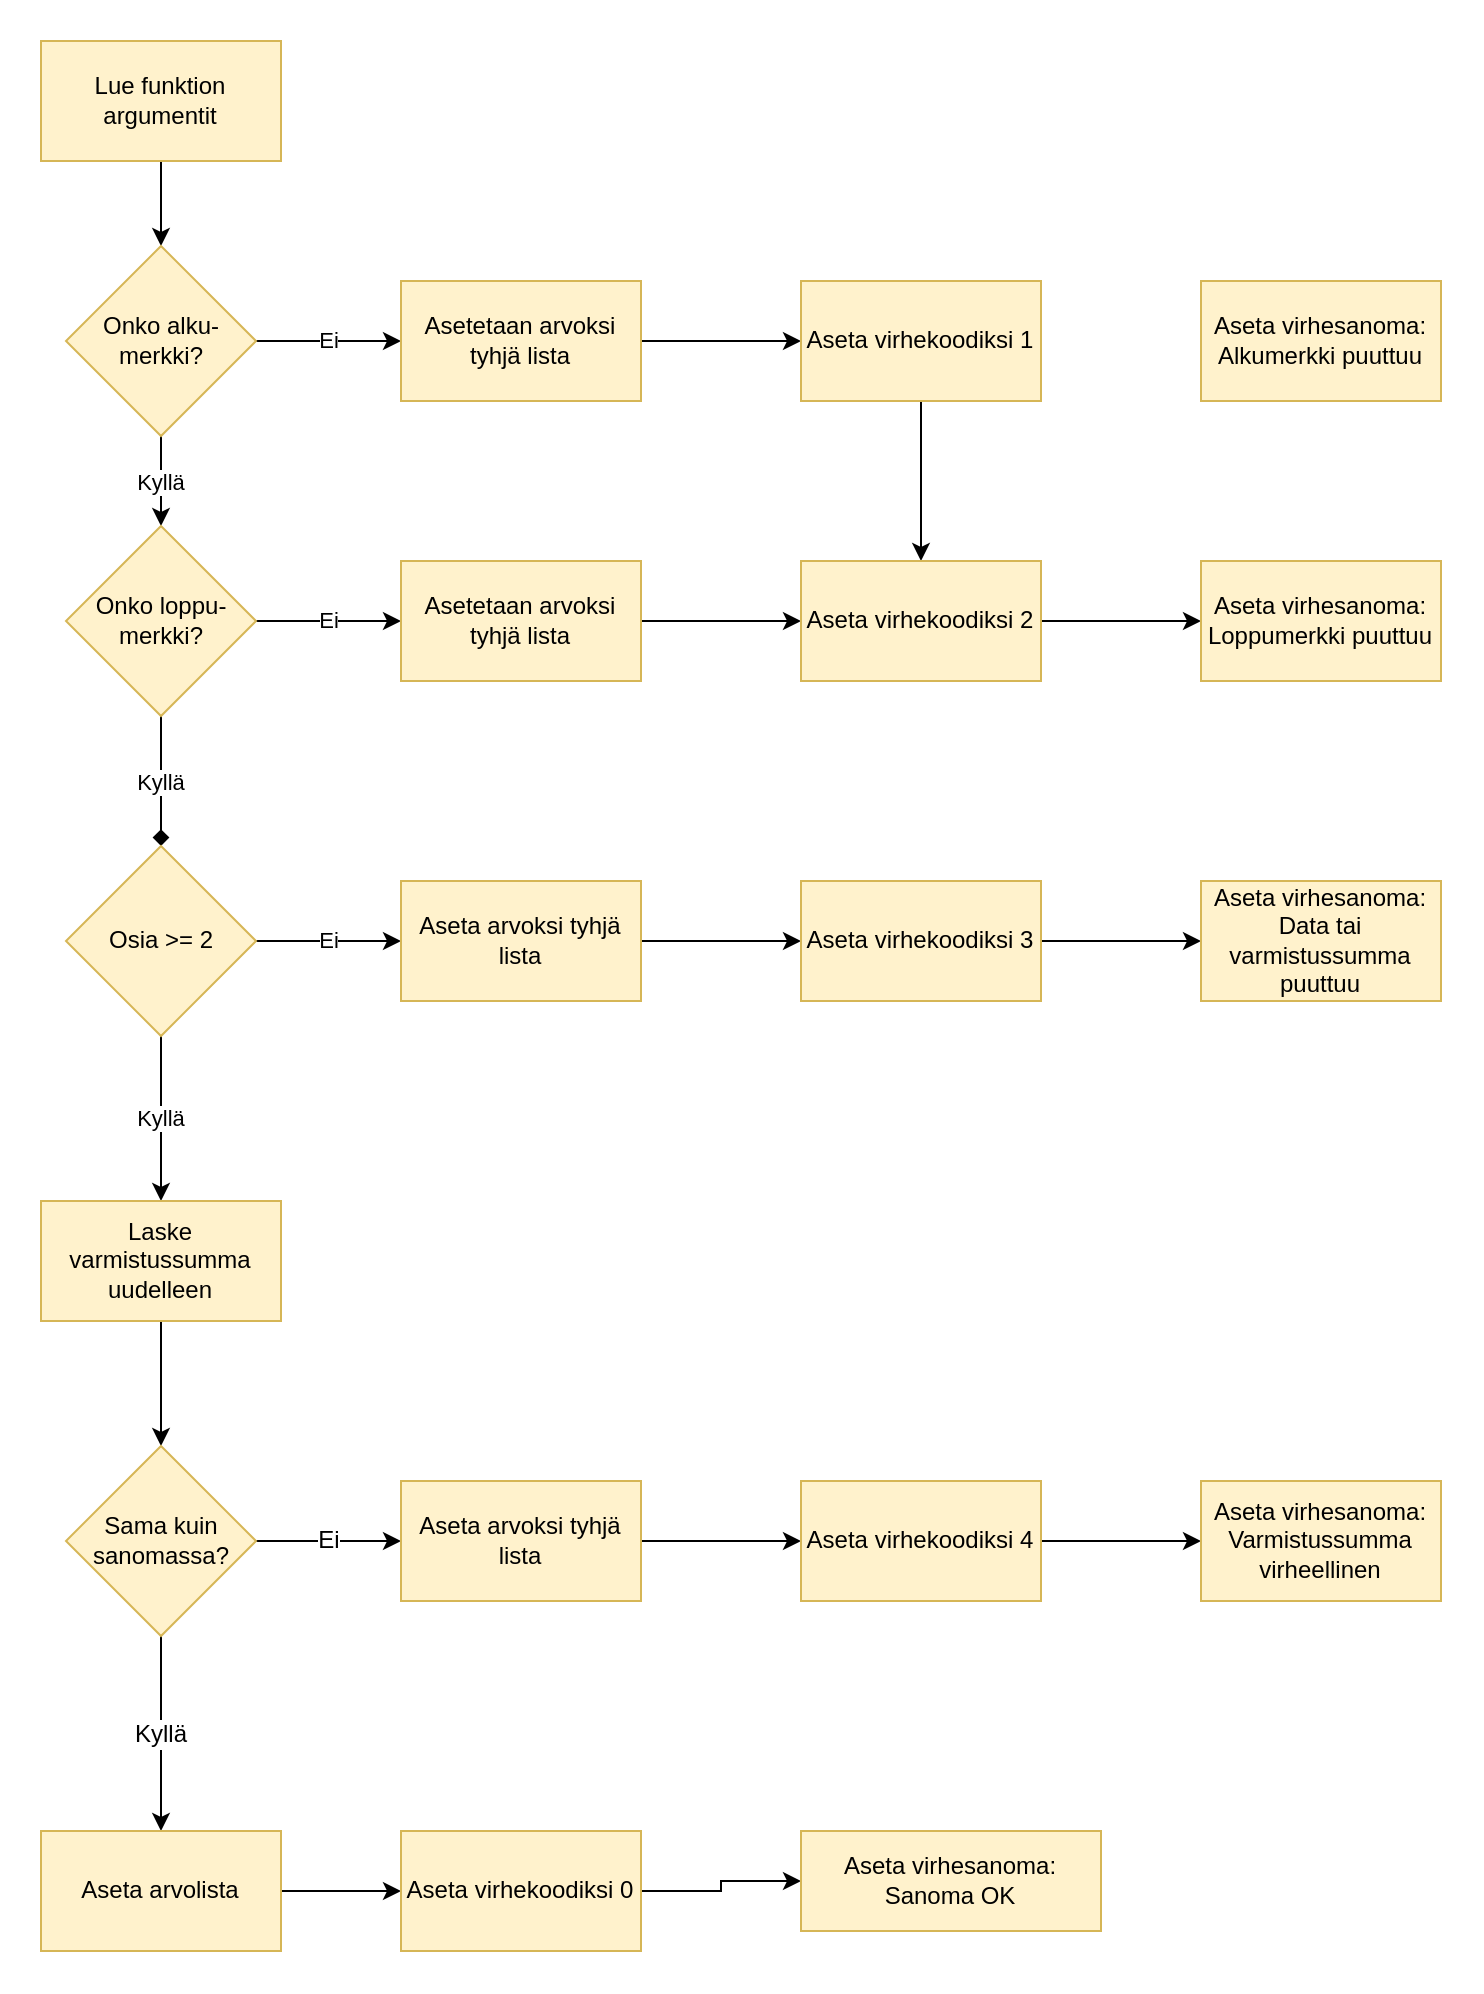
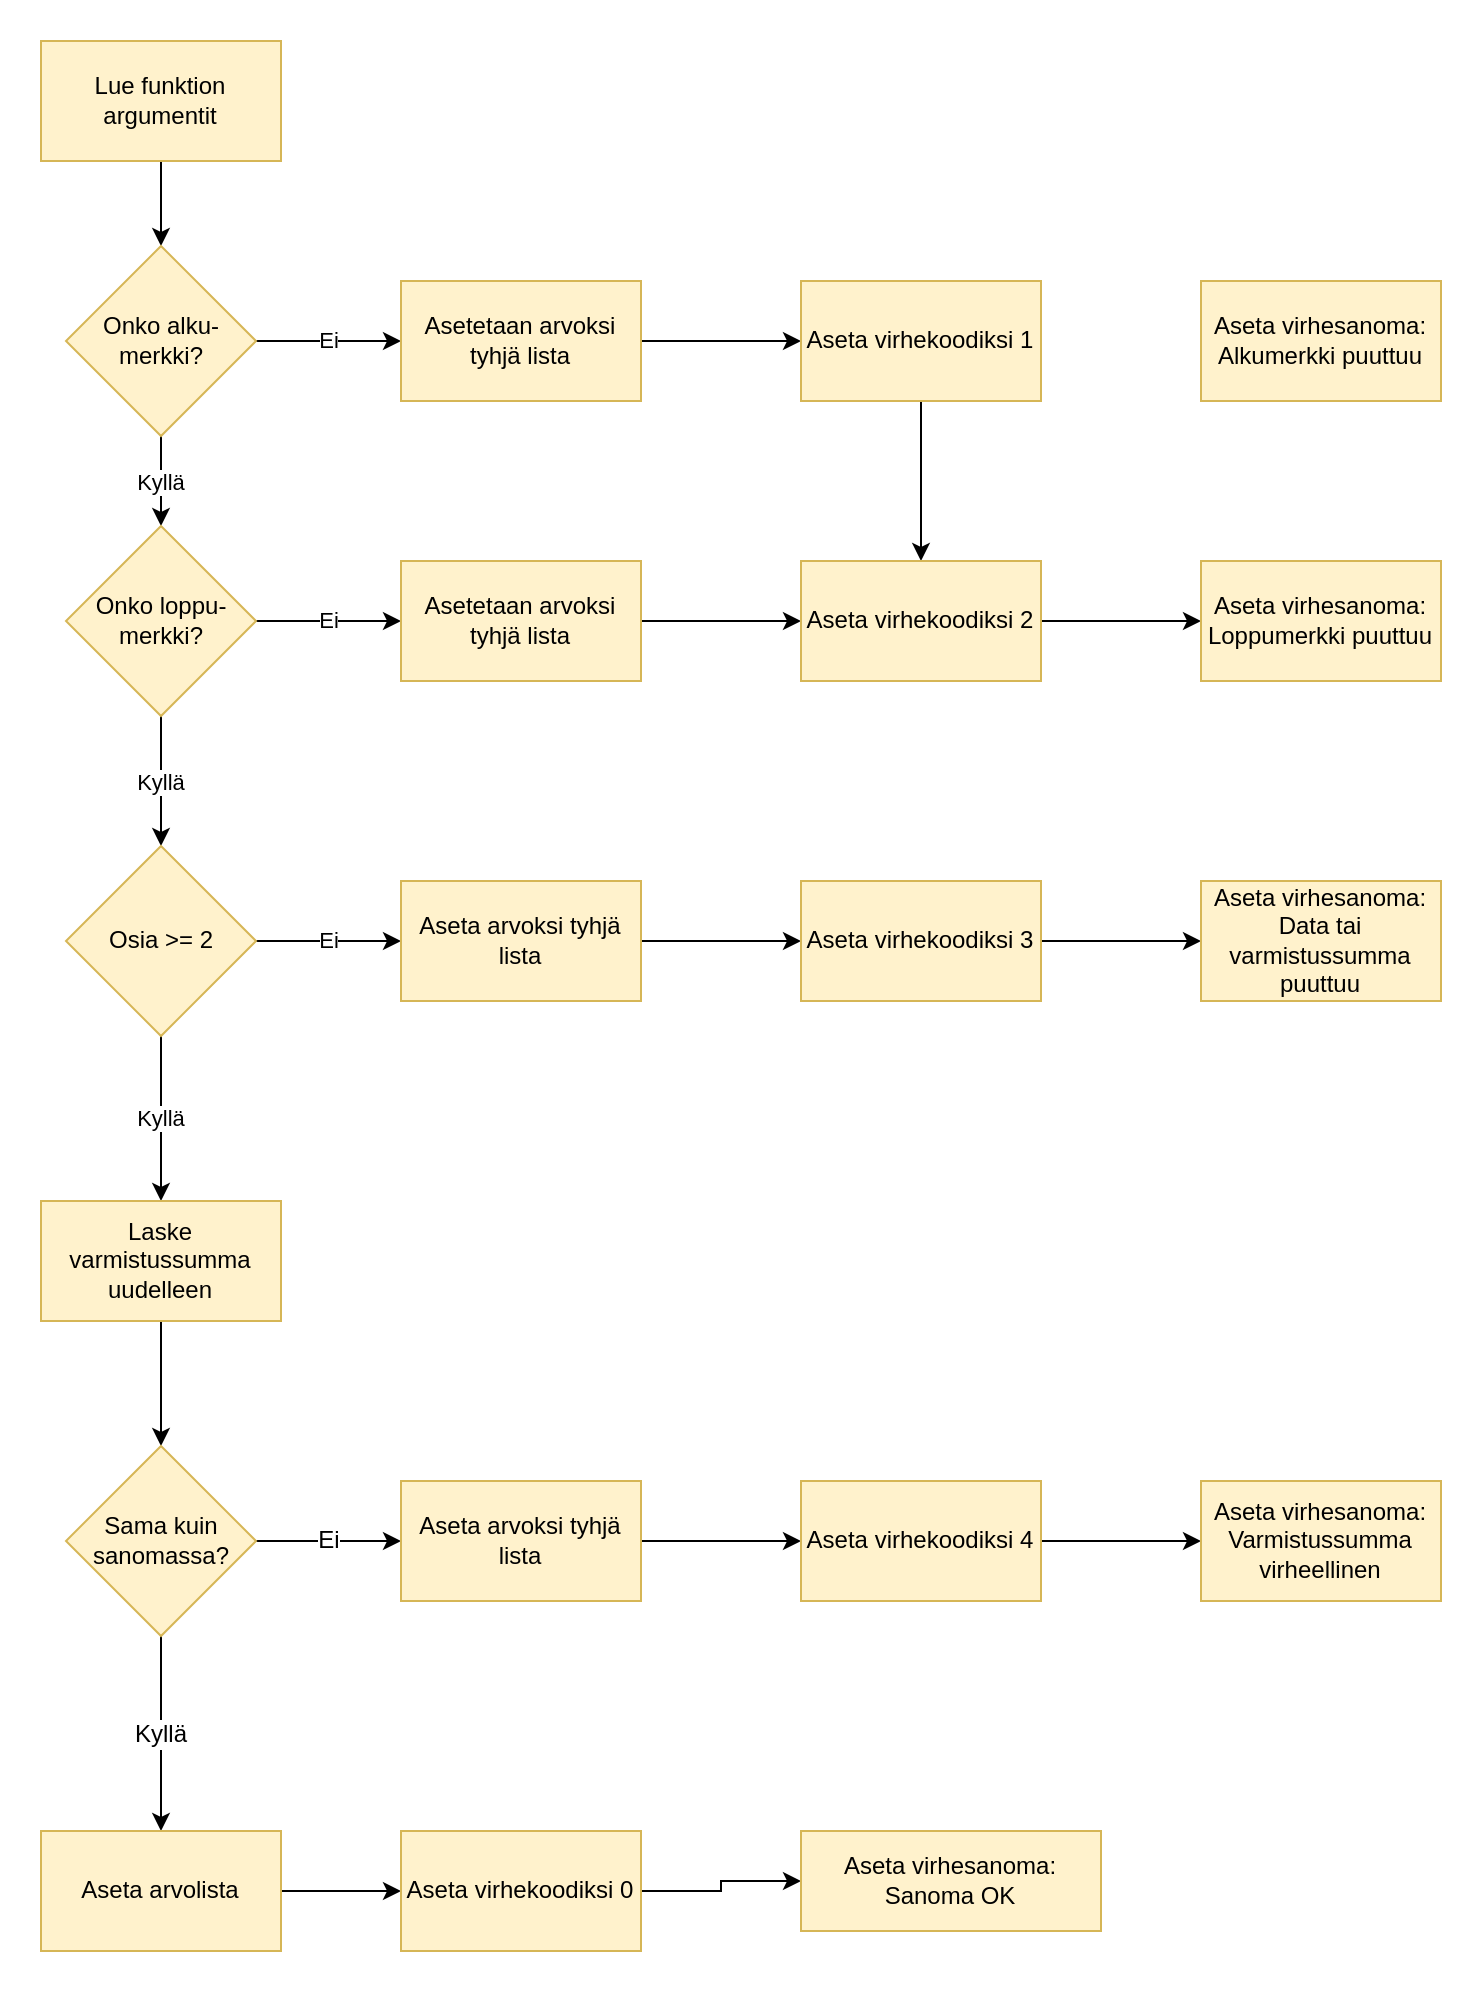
  <mxCell id="0" />
  <mxCell id="1" parent="0" />
  <mxCell id="2" style="edgeStyle=orthogonalEdgeStyle;rounded=0;orthogonalLoop=1;jettySize=auto;html=1;" edge="1" parent="1" source="3" target="6"><mxGeometry relative="1" as="geometry" /></mxCell>
  <mxCell id="3" value="Lue funktion argumentit" style="rounded=0;whiteSpace=wrap;html=1;fillColor=#fff2cc;strokeColor=#d6b656;" vertex="1" parent="1"><mxGeometry x="20" y="20" width="120" height="60" as="geometry" /></mxCell>
  <mxCell id="4" value="Ei" style="edgeStyle=orthogonalEdgeStyle;rounded=0;orthogonalLoop=1;jettySize=auto;html=1;entryX=0;entryY=0.5;entryDx=0;entryDy=0;" edge="1" parent="1" source="6" target="8"><mxGeometry relative="1" as="geometry" /></mxCell>
  <mxCell id="5" value="Kyllä" style="edgeStyle=orthogonalEdgeStyle;rounded=0;orthogonalLoop=1;jettySize=auto;html=1;" edge="1" parent="1" source="6" target="14"><mxGeometry relative="1" as="geometry" /></mxCell>
  <mxCell id="6" value="Onko alku-merkki?" style="rhombus;whiteSpace=wrap;html=1;fillColor=#fff2cc;strokeColor=#d6b656;" vertex="1" parent="1"><mxGeometry x="32.5" y="122.5" width="95" height="95" as="geometry" /></mxCell>
  <mxCell id="7" value="" style="edgeStyle=orthogonalEdgeStyle;rounded=0;orthogonalLoop=1;jettySize=auto;html=1;" edge="1" parent="1" source="8" target="10"><mxGeometry relative="1" as="geometry" /></mxCell>
  <mxCell id="8" value="Asetetaan arvoksi tyhjä lista" style="rounded=0;whiteSpace=wrap;html=1;fillColor=#fff2cc;strokeColor=#d6b656;" vertex="1" parent="1"><mxGeometry x="200" y="140" width="120" height="60" as="geometry" /></mxCell>
  <mxCell id="9" value="" style="edgeStyle=orthogonalEdgeStyle;rounded=0;orthogonalLoop=1;jettySize=auto;html=1;" edge="1" parent="1" source="10" target="18"><mxGeometry relative="1" as="geometry" /></mxCell>
  <mxCell id="10" value="Aseta virhekoodiksi 1" style="whiteSpace=wrap;html=1;rounded=0;fillColor=#fff2cc;strokeColor=#d6b656;" vertex="1" parent="1"><mxGeometry x="400" y="140" width="120" height="60" as="geometry" /></mxCell>
  <mxCell id="11" value="Aseta virhesanoma:&lt;br&gt;Alkumerkki puuttuu" style="whiteSpace=wrap;html=1;rounded=0;fillColor=#fff2cc;strokeColor=#d6b656;" vertex="1" parent="1"><mxGeometry x="600" y="140" width="120" height="60" as="geometry" /></mxCell>
  <mxCell id="12" value="Ei" style="edgeStyle=orthogonalEdgeStyle;rounded=0;orthogonalLoop=1;jettySize=auto;html=1;" edge="1" parent="1" source="14" target="16"><mxGeometry relative="1" as="geometry" /></mxCell>
- <mxCell id="13" value="Kyllä" style="edgeStyle=orthogonalEdgeStyle;rounded=0;orthogonalLoop=1;jettySize=auto;html=1;endArrow=diamond;" edge="1" parent="1" source="14" target="22"><mxGeometry relative="1" as="geometry" /></mxCell>
+ <mxCell id="13" value="Kyllä" style="edgeStyle=orthogonalEdgeStyle;rounded=0;orthogonalLoop=1;jettySize=auto;html=1;" edge="1" parent="1" source="14" target="22"><mxGeometry relative="1" as="geometry" /></mxCell>
  <mxCell id="14" value="Onko loppu-merkki?" style="rhombus;whiteSpace=wrap;html=1;fillColor=#fff2cc;strokeColor=#d6b656;" vertex="1" parent="1"><mxGeometry x="32.5" y="262.5" width="95" height="95" as="geometry" /></mxCell>
  <mxCell id="15" value="" style="edgeStyle=orthogonalEdgeStyle;rounded=0;orthogonalLoop=1;jettySize=auto;html=1;" edge="1" parent="1" source="16" target="18"><mxGeometry relative="1" as="geometry" /></mxCell>
  <mxCell id="16" value="Asetetaan arvoksi tyhjä lista" style="whiteSpace=wrap;html=1;fillColor=#fff2cc;strokeColor=#d6b656;" vertex="1" parent="1"><mxGeometry x="200" y="280" width="120" height="60" as="geometry" /></mxCell>
  <mxCell id="17" value="" style="edgeStyle=orthogonalEdgeStyle;rounded=0;orthogonalLoop=1;jettySize=auto;html=1;" edge="1" parent="1" source="18" target="19"><mxGeometry relative="1" as="geometry" /></mxCell>
  <mxCell id="18" value="Aseta virhekoodiksi 2" style="whiteSpace=wrap;html=1;fillColor=#fff2cc;strokeColor=#d6b656;" vertex="1" parent="1"><mxGeometry x="400" y="280" width="120" height="60" as="geometry" /></mxCell>
  <mxCell id="19" value="Aseta virhesanoma: Loppumerkki puuttuu" style="whiteSpace=wrap;html=1;fillColor=#fff2cc;strokeColor=#d6b656;" vertex="1" parent="1"><mxGeometry x="600" y="280" width="120" height="60" as="geometry" /></mxCell>
  <mxCell id="20" value="Ei" style="edgeStyle=orthogonalEdgeStyle;rounded=0;orthogonalLoop=1;jettySize=auto;html=1;" edge="1" parent="1" source="22" target="24"><mxGeometry relative="1" as="geometry" /></mxCell>
  <mxCell id="21" value="Kyllä" style="edgeStyle=orthogonalEdgeStyle;rounded=0;orthogonalLoop=1;jettySize=auto;html=1;" edge="1" parent="1" source="22" target="29"><mxGeometry relative="1" as="geometry" /></mxCell>
  <mxCell id="22" value="Osia &amp;gt;= 2" style="rhombus;whiteSpace=wrap;html=1;fillColor=#fff2cc;strokeColor=#d6b656;" vertex="1" parent="1"><mxGeometry x="32.5" y="422.5" width="95" height="95" as="geometry" /></mxCell>
  <mxCell id="23" value="" style="edgeStyle=orthogonalEdgeStyle;rounded=0;orthogonalLoop=1;jettySize=auto;html=1;" edge="1" parent="1" source="24" target="26"><mxGeometry relative="1" as="geometry" /></mxCell>
  <mxCell id="24" value="Aseta arvoksi tyhjä lista" style="whiteSpace=wrap;html=1;fillColor=#fff2cc;strokeColor=#d6b656;" vertex="1" parent="1"><mxGeometry x="200" y="440" width="120" height="60" as="geometry" /></mxCell>
  <mxCell id="25" value="" style="edgeStyle=orthogonalEdgeStyle;rounded=0;orthogonalLoop=1;jettySize=auto;html=1;" edge="1" parent="1" source="26" target="27"><mxGeometry relative="1" as="geometry" /></mxCell>
  <mxCell id="26" value="Aseta virhekoodiksi 3" style="whiteSpace=wrap;html=1;fillColor=#fff2cc;strokeColor=#d6b656;" vertex="1" parent="1"><mxGeometry x="400" y="440" width="120" height="60" as="geometry" /></mxCell>
  <mxCell id="27" value="Aseta virhesanoma: Data tai varmistussumma puuttuu" style="whiteSpace=wrap;html=1;fillColor=#fff2cc;strokeColor=#d6b656;" vertex="1" parent="1"><mxGeometry x="600" y="440" width="120" height="60" as="geometry" /></mxCell>
  <mxCell id="28" value="" style="edgeStyle=orthogonalEdgeStyle;rounded=0;orthogonalLoop=1;jettySize=auto;html=1;" edge="1" parent="1" source="29" target="32"><mxGeometry relative="1" as="geometry" /></mxCell>
  <mxCell id="29" value="Laske varmistussumma uudelleen" style="whiteSpace=wrap;html=1;fillColor=#fff2cc;strokeColor=#d6b656;" vertex="1" parent="1"><mxGeometry x="20" y="600" width="120" height="60" as="geometry" /></mxCell>
  <mxCell id="30" value="Ei" style="edgeStyle=orthogonalEdgeStyle;rounded=0;orthogonalLoop=1;jettySize=auto;html=1;fontSize=12;" edge="1" parent="1" source="32" target="34"><mxGeometry relative="1" as="geometry" /></mxCell>
  <mxCell id="31" value="Kyllä" style="edgeStyle=orthogonalEdgeStyle;rounded=0;orthogonalLoop=1;jettySize=auto;html=1;fontSize=12;" edge="1" parent="1" source="32" target="39"><mxGeometry relative="1" as="geometry" /></mxCell>
  <mxCell id="32" value="Sama kuin sanomassa?" style="rhombus;whiteSpace=wrap;html=1;fontSize=12;fillColor=#fff2cc;strokeColor=#d6b656;" vertex="1" parent="1"><mxGeometry x="32.5" y="722.5" width="95" height="95" as="geometry" /></mxCell>
  <mxCell id="33" value="" style="edgeStyle=orthogonalEdgeStyle;rounded=0;orthogonalLoop=1;jettySize=auto;html=1;fontSize=12;" edge="1" parent="1" source="34" target="36"><mxGeometry relative="1" as="geometry" /></mxCell>
  <mxCell id="34" value="Aseta arvoksi tyhjä lista" style="whiteSpace=wrap;html=1;fillColor=#fff2cc;strokeColor=#d6b656;" vertex="1" parent="1"><mxGeometry x="200" y="740" width="120" height="60" as="geometry" /></mxCell>
  <mxCell id="35" value="" style="edgeStyle=orthogonalEdgeStyle;rounded=0;orthogonalLoop=1;jettySize=auto;html=1;fontSize=12;" edge="1" parent="1" source="36" target="37"><mxGeometry relative="1" as="geometry" /></mxCell>
  <mxCell id="36" value="Aseta virhekoodiksi 4" style="whiteSpace=wrap;html=1;fillColor=#fff2cc;strokeColor=#d6b656;" vertex="1" parent="1"><mxGeometry x="400" y="740" width="120" height="60" as="geometry" /></mxCell>
  <mxCell id="37" value="Aseta virhesanoma: Varmistussumma virheellinen" style="whiteSpace=wrap;html=1;fillColor=#fff2cc;strokeColor=#d6b656;" vertex="1" parent="1"><mxGeometry x="600" y="740" width="120" height="60" as="geometry" /></mxCell>
  <mxCell id="38" value="" style="edgeStyle=orthogonalEdgeStyle;rounded=0;orthogonalLoop=1;jettySize=auto;html=1;fontSize=12;" edge="1" parent="1" source="39" target="41"><mxGeometry relative="1" as="geometry" /></mxCell>
  <mxCell id="39" value="Aseta arvolista" style="whiteSpace=wrap;html=1;fillColor=#fff2cc;strokeColor=#d6b656;" vertex="1" parent="1"><mxGeometry x="20" y="915" width="120" height="60" as="geometry" /></mxCell>
  <mxCell id="40" value="" style="edgeStyle=orthogonalEdgeStyle;rounded=0;orthogonalLoop=1;jettySize=auto;html=1;fontSize=12;" edge="1" parent="1" source="41" target="42"><mxGeometry relative="1" as="geometry" /></mxCell>
  <mxCell id="41" value="Aseta virhekoodiksi 0" style="whiteSpace=wrap;html=1;fillColor=#fff2cc;strokeColor=#d6b656;" vertex="1" parent="1"><mxGeometry x="200" y="915" width="120" height="60" as="geometry" /></mxCell>
  <mxCell id="42" value="Aseta virhesanoma: Sanoma OK" style="whiteSpace=wrap;html=1;fillColor=#fff2cc;strokeColor=#d6b656;" vertex="1" parent="1"><mxGeometry x="400" y="915" width="150" height="50" as="geometry" /></mxCell>
